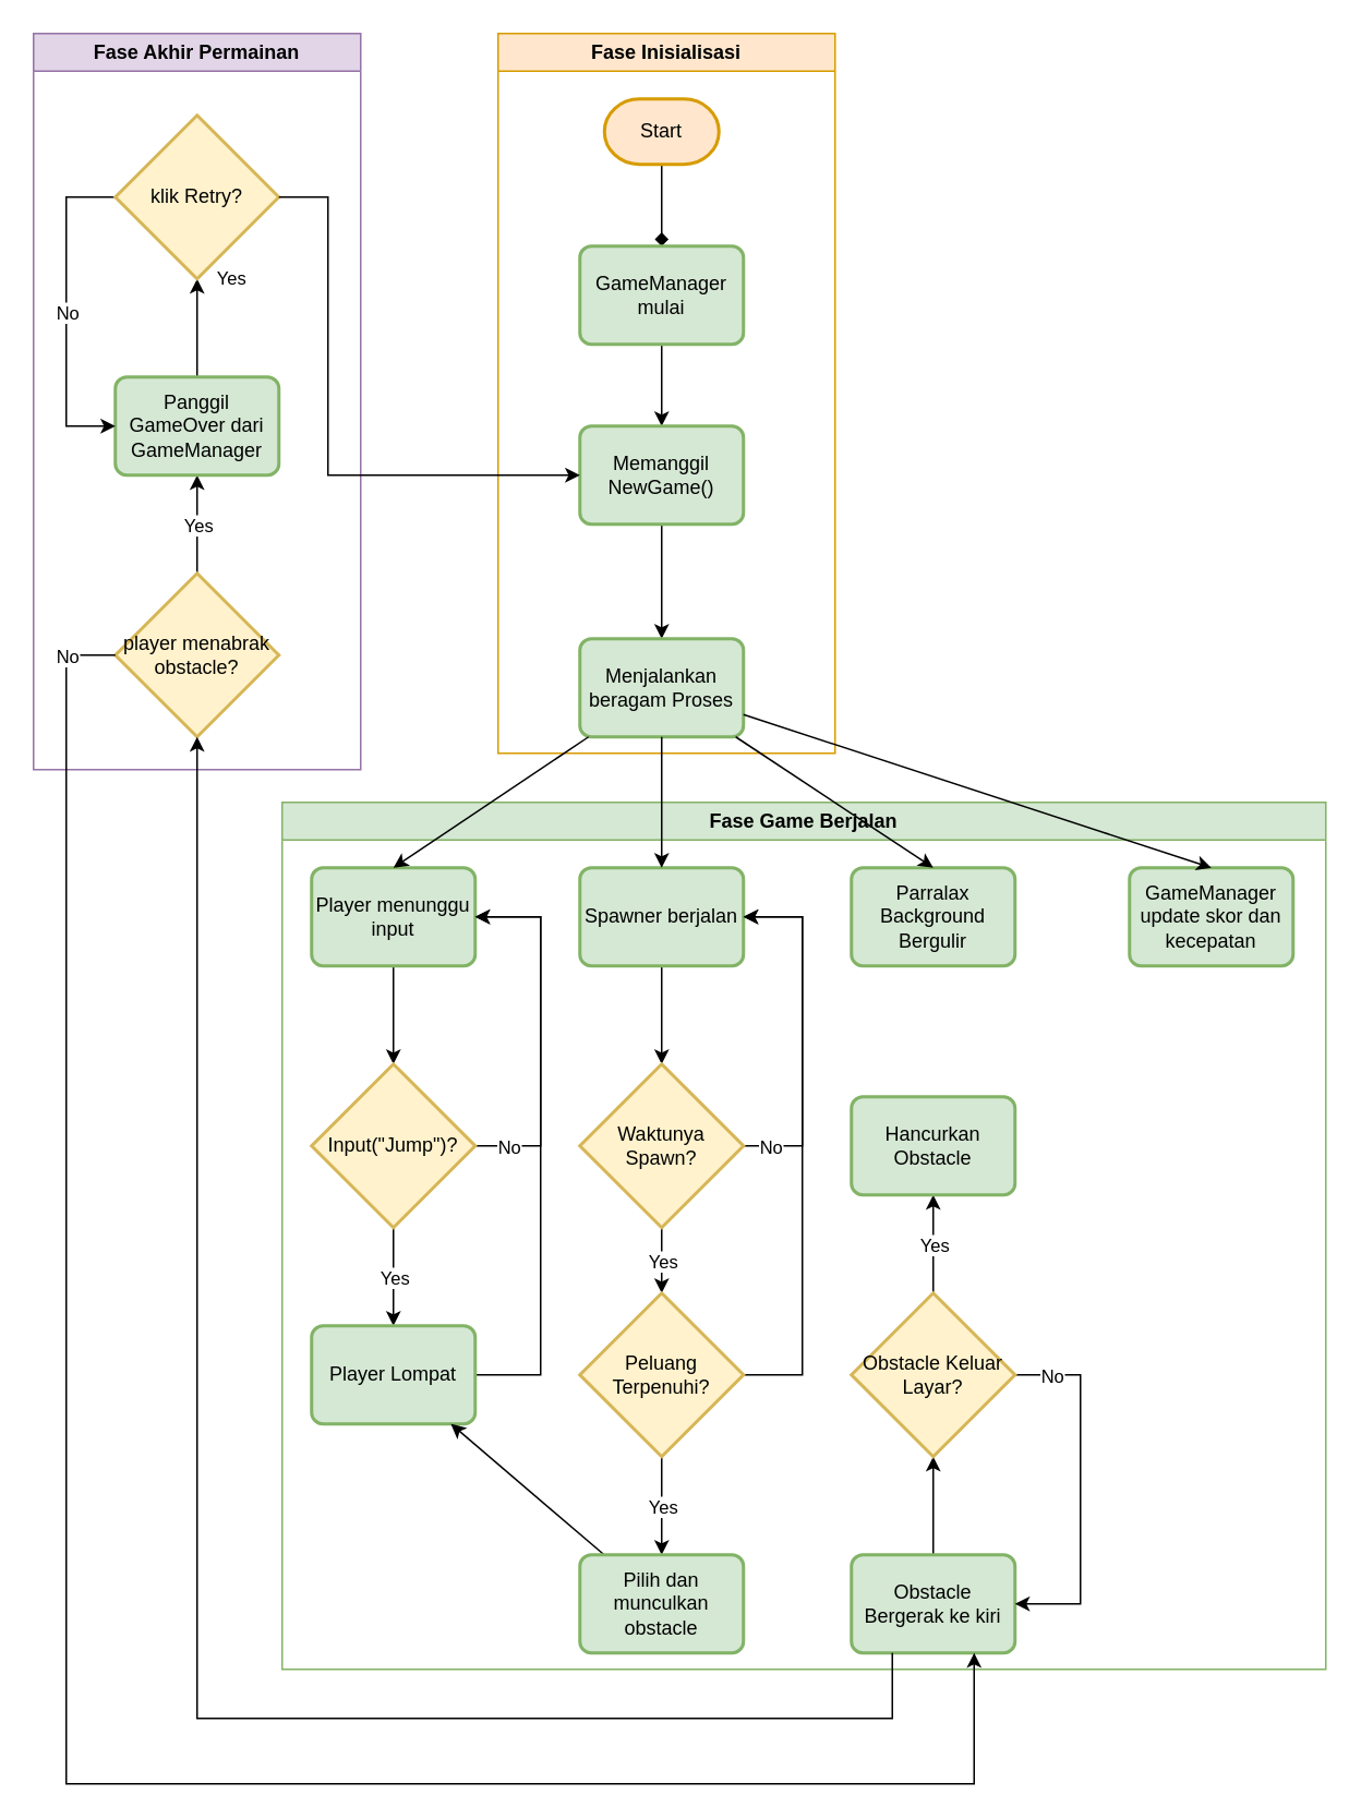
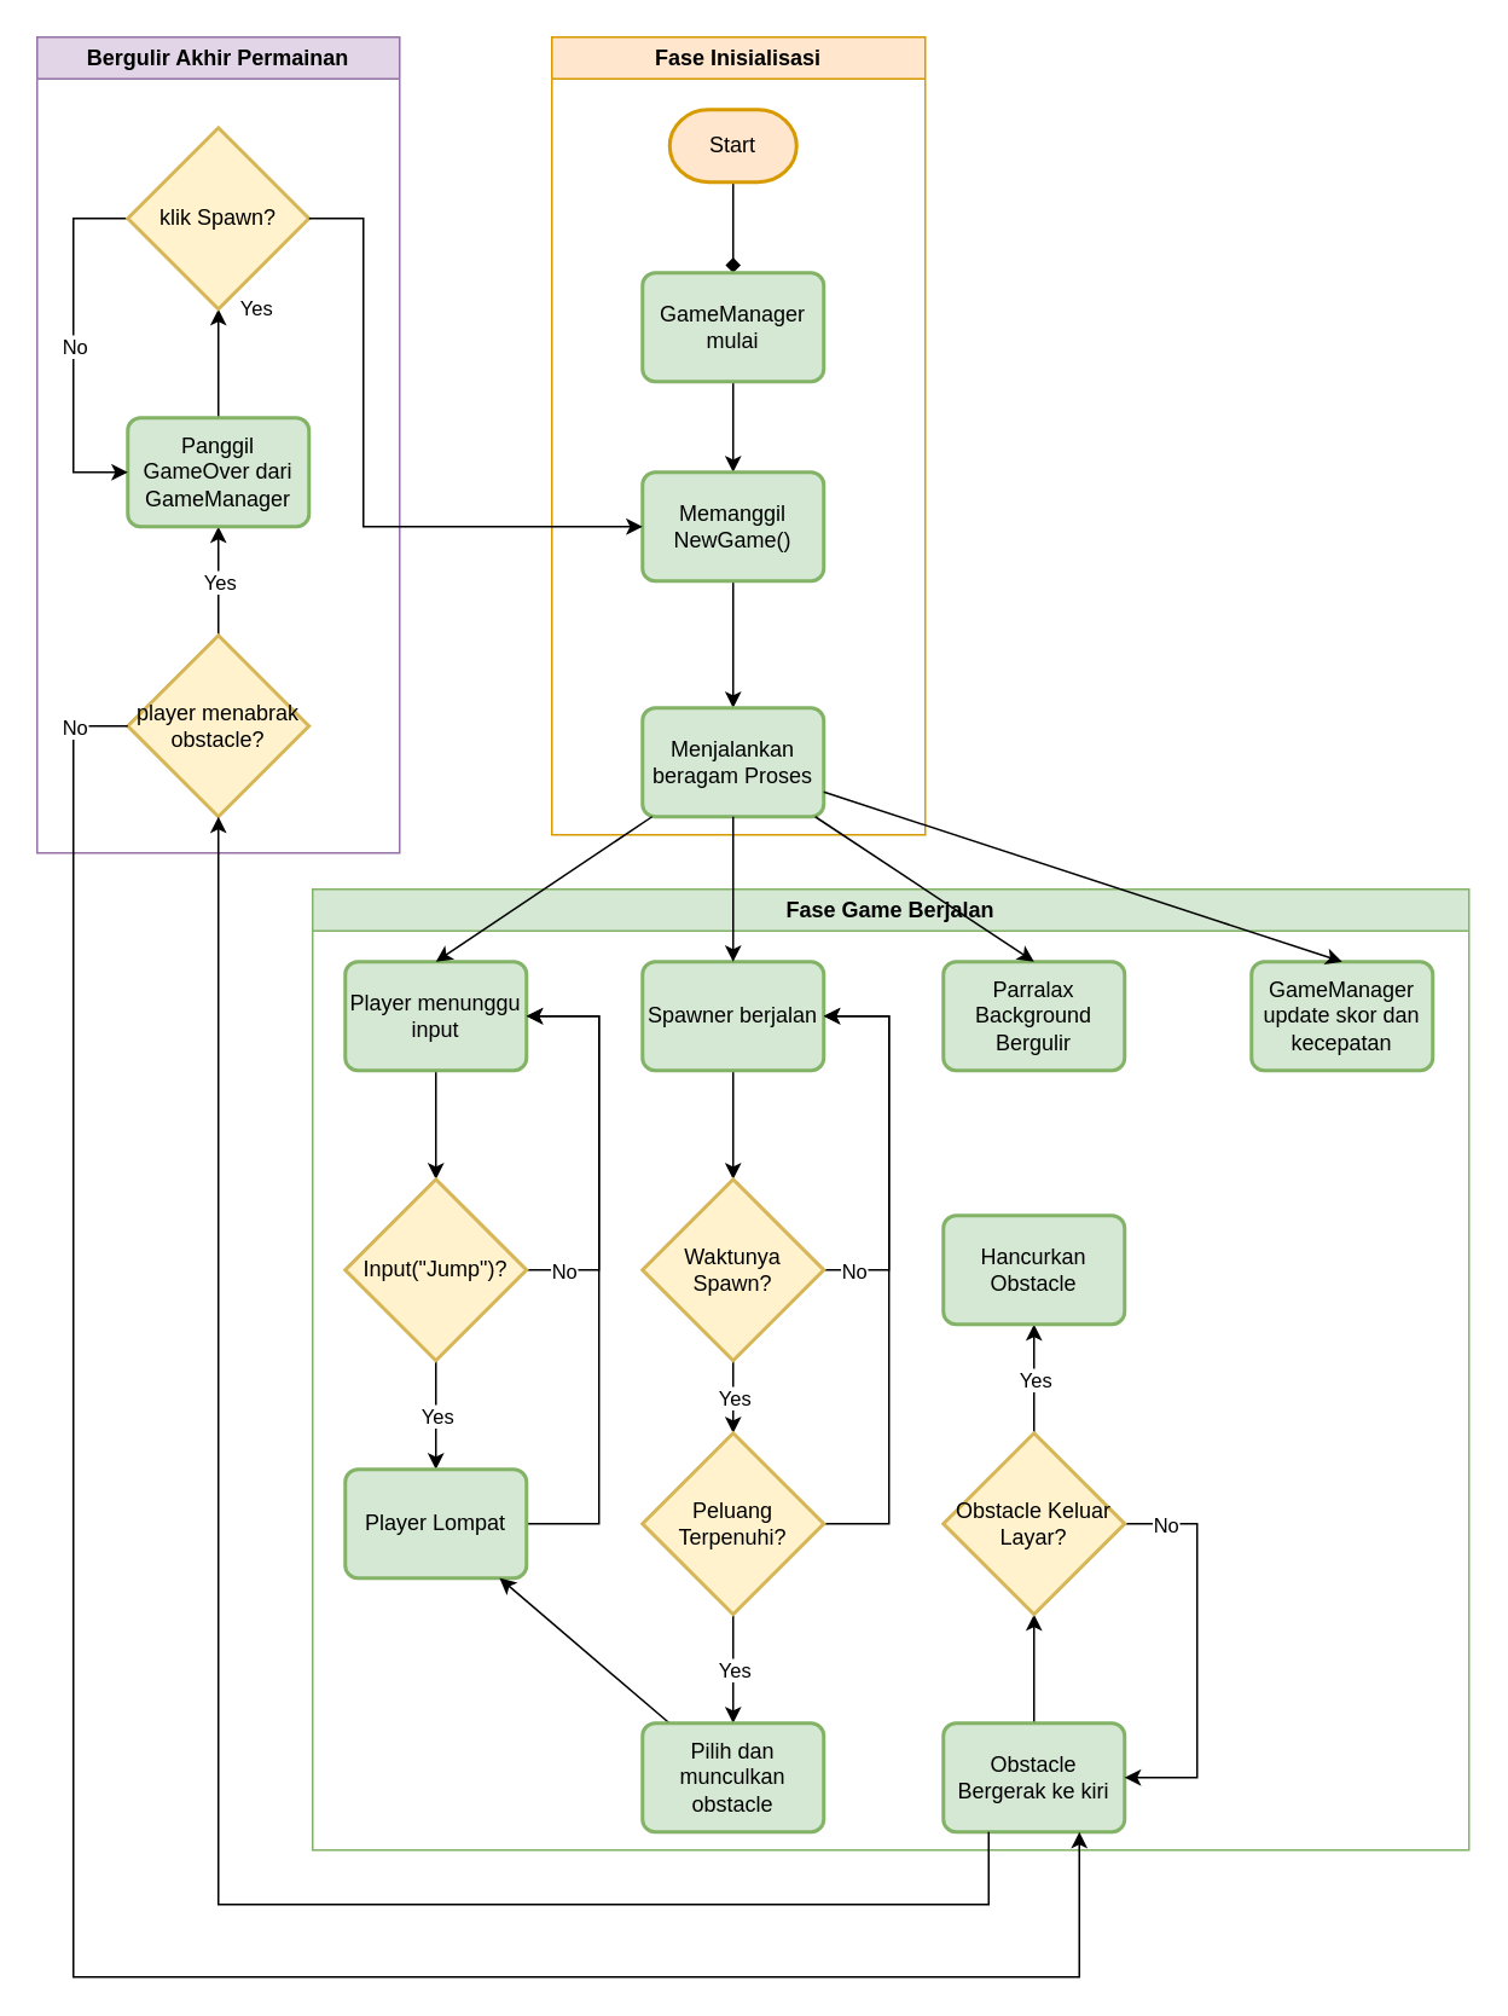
  <mxCell id="0" />
  <mxCell id="1" parent="0" />
  <mxCell id="2" value="Fase Inisialisasi" style="swimlane;whiteSpace=wrap;html=1;fillColor=#ffe6cc;strokeColor=#d79b00;" vertex="1" parent="1"><mxGeometry x="304" y="20" width="206" height="440" as="geometry" /></mxCell>
  <mxCell id="3" style="edgeStyle=orthogonalEdgeStyle;rounded=0;orthogonalLoop=1;jettySize=auto;html=1;entryX=0.5;entryY=0;entryDx=0;entryDy=0;endArrow=diamond;" edge="1" parent="2" source="4" target="6"><mxGeometry relative="1" as="geometry" /></mxCell>
  <mxCell id="4" value="Start" style="strokeWidth=2;html=1;shape=mxgraph.flowchart.terminator;whiteSpace=wrap;fillColor=#ffe6cc;strokeColor=#d79b00;" vertex="1" parent="2"><mxGeometry x="65" y="40" width="70" height="40" as="geometry" /></mxCell>
  <mxCell id="5" style="edgeStyle=orthogonalEdgeStyle;rounded=0;orthogonalLoop=1;jettySize=auto;html=1;entryX=0.5;entryY=0;entryDx=0;entryDy=0;" edge="1" parent="2" source="6" target="8"><mxGeometry relative="1" as="geometry" /></mxCell>
  <mxCell id="6" value="GameManager mulai" style="rounded=1;whiteSpace=wrap;html=1;absoluteArcSize=1;arcSize=14;strokeWidth=2;fillColor=#d5e8d4;strokeColor=#82b366;" vertex="1" parent="2"><mxGeometry x="50" y="130" width="100" height="60" as="geometry" /></mxCell>
  <mxCell id="7" style="edgeStyle=orthogonalEdgeStyle;rounded=0;orthogonalLoop=1;jettySize=auto;html=1;entryX=0.5;entryY=0;entryDx=0;entryDy=0;" edge="1" parent="2" source="8" target="9"><mxGeometry relative="1" as="geometry" /></mxCell>
  <mxCell id="8" value="Memanggil NewGame()" style="rounded=1;whiteSpace=wrap;html=1;absoluteArcSize=1;arcSize=14;strokeWidth=2;fillColor=#d5e8d4;strokeColor=#82b366;" vertex="1" parent="2"><mxGeometry x="50" y="240" width="100" height="60" as="geometry" /></mxCell>
  <mxCell id="9" value="Menjalankan beragam Proses" style="rounded=1;whiteSpace=wrap;html=1;absoluteArcSize=1;arcSize=14;strokeWidth=2;fillColor=#d5e8d4;strokeColor=#82b366;" vertex="1" parent="2"><mxGeometry x="50" y="370" width="100" height="60" as="geometry" /></mxCell>
  <mxCell id="10" value="Fase Game Berjalan" style="swimlane;whiteSpace=wrap;html=1;fillColor=#d5e8d4;strokeColor=#82b366;" vertex="1" parent="1"><mxGeometry x="172" y="490" width="638" height="530" as="geometry" /></mxCell>
  <mxCell id="11" style="edgeStyle=none;rounded=0;orthogonalLoop=1;jettySize=auto;html=1;entryX=0.5;entryY=0;entryDx=0;entryDy=0;entryPerimeter=0;" edge="1" parent="10" source="12" target="21"><mxGeometry relative="1" as="geometry" /></mxCell>
  <mxCell id="12" value="Player menunggu input" style="rounded=1;whiteSpace=wrap;html=1;absoluteArcSize=1;arcSize=14;strokeWidth=2;fillColor=#d5e8d4;strokeColor=#82b366;" vertex="1" parent="10"><mxGeometry x="18" y="40" width="100" height="60" as="geometry" /></mxCell>
  <mxCell id="13" style="edgeStyle=none;rounded=0;orthogonalLoop=1;jettySize=auto;html=1;entryX=0.5;entryY=0;entryDx=0;entryDy=0;entryPerimeter=0;" edge="1" parent="10" source="14" target="28"><mxGeometry relative="1" as="geometry" /></mxCell>
  <mxCell id="14" value="Spawner berjalan" style="rounded=1;whiteSpace=wrap;html=1;absoluteArcSize=1;arcSize=14;strokeWidth=2;fillColor=#d5e8d4;strokeColor=#82b366;" vertex="1" parent="10"><mxGeometry x="182" y="40" width="100" height="60" as="geometry" /></mxCell>
  <mxCell id="15" value="Parralax Background Bergulir" style="rounded=1;whiteSpace=wrap;html=1;absoluteArcSize=1;arcSize=14;strokeWidth=2;fillColor=#d5e8d4;strokeColor=#82b366;" vertex="1" parent="10"><mxGeometry x="348" y="40" width="100" height="60" as="geometry" /></mxCell>
  <mxCell id="16" value="GameManager update skor dan kecepatan" style="rounded=1;whiteSpace=wrap;html=1;absoluteArcSize=1;arcSize=14;strokeWidth=2;fillColor=#d5e8d4;strokeColor=#82b366;" vertex="1" parent="10"><mxGeometry x="518" y="40" width="100" height="60" as="geometry" /></mxCell>
  <mxCell id="17" style="edgeStyle=none;rounded=0;orthogonalLoop=1;jettySize=auto;html=1;entryX=0.5;entryY=0;entryDx=0;entryDy=0;" edge="1" parent="10" source="21" target="23"><mxGeometry relative="1" as="geometry" /></mxCell>
  <mxCell id="18" value="Yes" style="edgeLabel;html=1;align=center;verticalAlign=middle;resizable=0;points=[];" vertex="1" connectable="0" parent="17"><mxGeometry relative="1" as="geometry"><mxPoint as="offset" /></mxGeometry></mxCell>
  <mxCell id="19" style="edgeStyle=none;rounded=0;orthogonalLoop=1;jettySize=auto;html=1;entryX=1;entryY=0.5;entryDx=0;entryDy=0;" edge="1" parent="10" source="21" target="12"><mxGeometry relative="1" as="geometry"><Array as="points"><mxPoint x="158" y="210" /><mxPoint x="158" y="70" /></Array></mxGeometry></mxCell>
  <mxCell id="20" value="No" style="edgeLabel;html=1;align=center;verticalAlign=middle;resizable=0;points=[];" vertex="1" connectable="0" parent="19"><mxGeometry relative="1" as="geometry"><mxPoint x="-20" y="70" as="offset" /></mxGeometry></mxCell>
  <mxCell id="21" value="Input(&quot;Jump&quot;)?" style="strokeWidth=2;html=1;shape=mxgraph.flowchart.decision;whiteSpace=wrap;fillColor=#fff2cc;strokeColor=#d6b656;" vertex="1" parent="10"><mxGeometry x="18" y="160" width="100" height="100" as="geometry" /></mxCell>
  <mxCell id="22" style="edgeStyle=none;rounded=0;orthogonalLoop=1;jettySize=auto;html=1;entryX=1;entryY=0.5;entryDx=0;entryDy=0;" edge="1" parent="10" source="23" target="12"><mxGeometry relative="1" as="geometry"><Array as="points"><mxPoint x="158" y="350" /><mxPoint x="158" y="70" /></Array></mxGeometry></mxCell>
  <mxCell id="23" value="Player Lompat" style="rounded=1;whiteSpace=wrap;html=1;absoluteArcSize=1;arcSize=14;strokeWidth=2;fillColor=#d5e8d4;strokeColor=#82b366;" vertex="1" parent="10"><mxGeometry x="18" y="320" width="100" height="60" as="geometry" /></mxCell>
  <mxCell id="24" style="edgeStyle=none;rounded=0;orthogonalLoop=1;jettySize=auto;html=1;entryX=1;entryY=0.5;entryDx=0;entryDy=0;" edge="1" parent="10" source="28" target="14"><mxGeometry relative="1" as="geometry"><Array as="points"><mxPoint x="318" y="210" /><mxPoint x="318" y="70" /></Array></mxGeometry></mxCell>
  <mxCell id="25" value="No" style="edgeLabel;html=1;align=center;verticalAlign=middle;resizable=0;points=[];" vertex="1" connectable="0" parent="24"><mxGeometry relative="1" as="geometry"><mxPoint x="-20" y="70" as="offset" /></mxGeometry></mxCell>
  <mxCell id="26" style="edgeStyle=none;rounded=0;orthogonalLoop=1;jettySize=auto;html=1;entryX=0.5;entryY=0;entryDx=0;entryDy=0;entryPerimeter=0;" edge="1" parent="10" source="28" target="32"><mxGeometry relative="1" as="geometry" /></mxCell>
  <mxCell id="27" value="Yes" style="edgeLabel;html=1;align=center;verticalAlign=middle;resizable=0;points=[];" vertex="1" connectable="0" parent="26"><mxGeometry relative="1" as="geometry"><mxPoint as="offset" /></mxGeometry></mxCell>
  <mxCell id="28" value="Waktunya Spawn?" style="strokeWidth=2;html=1;shape=mxgraph.flowchart.decision;whiteSpace=wrap;fillColor=#fff2cc;strokeColor=#d6b656;" vertex="1" parent="10"><mxGeometry x="182" y="160" width="100" height="100" as="geometry" /></mxCell>
  <mxCell id="29" style="edgeStyle=none;rounded=0;orthogonalLoop=1;jettySize=auto;html=1;entryX=1;entryY=0.5;entryDx=0;entryDy=0;" edge="1" parent="10" source="32" target="14"><mxGeometry relative="1" as="geometry"><Array as="points"><mxPoint x="318" y="350" /><mxPoint x="318" y="70" /></Array></mxGeometry></mxCell>
  <mxCell id="30" style="edgeStyle=none;rounded=0;orthogonalLoop=1;jettySize=auto;html=1;entryX=0.5;entryY=0;entryDx=0;entryDy=0;" edge="1" parent="10" source="32" target="34"><mxGeometry relative="1" as="geometry" /></mxCell>
  <mxCell id="31" value="Yes" style="edgeLabel;html=1;align=center;verticalAlign=middle;resizable=0;points=[];" vertex="1" connectable="0" parent="30"><mxGeometry relative="1" as="geometry"><mxPoint as="offset" /></mxGeometry></mxCell>
  <mxCell id="32" value="Peluang Terpenuhi?" style="strokeWidth=2;html=1;shape=mxgraph.flowchart.decision;whiteSpace=wrap;fillColor=#fff2cc;strokeColor=#d6b656;" vertex="1" parent="10"><mxGeometry x="182" y="300" width="100" height="100" as="geometry" /></mxCell>
  <mxCell id="33" style="edgeStyle=none;rounded=0;orthogonalLoop=1;jettySize=auto;html=1;" edge="1" parent="10" source="34" target="23"><mxGeometry relative="1" as="geometry" /></mxCell>
  <mxCell id="34" value="Pilih dan munculkan obstacle" style="rounded=1;whiteSpace=wrap;html=1;absoluteArcSize=1;arcSize=14;strokeWidth=2;fillColor=#d5e8d4;strokeColor=#82b366;" vertex="1" parent="10"><mxGeometry x="182" y="460" width="100" height="60" as="geometry" /></mxCell>
  <mxCell id="35" style="edgeStyle=none;rounded=0;orthogonalLoop=1;jettySize=auto;html=1;entryX=0.5;entryY=1;entryDx=0;entryDy=0;entryPerimeter=0;" edge="1" parent="10" source="36" target="41"><mxGeometry relative="1" as="geometry" /></mxCell>
  <mxCell id="36" value="Obstacle Bergerak ke kiri" style="rounded=1;whiteSpace=wrap;html=1;absoluteArcSize=1;arcSize=14;strokeWidth=2;fillColor=#d5e8d4;strokeColor=#82b366;" vertex="1" parent="10"><mxGeometry x="348" y="460" width="100" height="60" as="geometry" /></mxCell>
  <mxCell id="37" style="edgeStyle=none;rounded=0;orthogonalLoop=1;jettySize=auto;html=1;entryX=1;entryY=0.5;entryDx=0;entryDy=0;" edge="1" parent="10" source="41" target="36"><mxGeometry relative="1" as="geometry"><Array as="points"><mxPoint x="488" y="350" /><mxPoint x="488" y="490" /></Array></mxGeometry></mxCell>
  <mxCell id="38" value="No" style="edgeLabel;html=1;align=center;verticalAlign=middle;resizable=0;points=[];" vertex="1" connectable="0" parent="37"><mxGeometry x="-0.778" y="1" relative="1" as="geometry"><mxPoint x="-2" y="1" as="offset" /></mxGeometry></mxCell>
  <mxCell id="39" style="edgeStyle=none;rounded=0;orthogonalLoop=1;jettySize=auto;html=1;entryX=0.5;entryY=1;entryDx=0;entryDy=0;" edge="1" parent="10" source="41" target="42"><mxGeometry relative="1" as="geometry" /></mxCell>
  <mxCell id="40" value="Yes" style="edgeLabel;html=1;align=center;verticalAlign=middle;resizable=0;points=[];" vertex="1" connectable="0" parent="39"><mxGeometry relative="1" as="geometry"><mxPoint as="offset" /></mxGeometry></mxCell>
  <mxCell id="41" value="Obstacle Keluar Layar?" style="strokeWidth=2;html=1;shape=mxgraph.flowchart.decision;whiteSpace=wrap;fillColor=#fff2cc;strokeColor=#d6b656;" vertex="1" parent="10"><mxGeometry x="348" y="300" width="100" height="100" as="geometry" /></mxCell>
  <mxCell id="42" value="Hancurkan Obstacle" style="rounded=1;whiteSpace=wrap;html=1;absoluteArcSize=1;arcSize=14;strokeWidth=2;fillColor=#d5e8d4;strokeColor=#82b366;" vertex="1" parent="10"><mxGeometry x="348" y="180" width="100" height="60" as="geometry" /></mxCell>
  <mxCell id="43" style="rounded=0;orthogonalLoop=1;jettySize=auto;html=1;entryX=0.5;entryY=0;entryDx=0;entryDy=0;" edge="1" parent="1" source="9" target="12"><mxGeometry relative="1" as="geometry" /></mxCell>
  <mxCell id="44" style="edgeStyle=none;rounded=0;orthogonalLoop=1;jettySize=auto;html=1;entryX=0.5;entryY=0;entryDx=0;entryDy=0;" edge="1" parent="1" source="9" target="14"><mxGeometry relative="1" as="geometry" /></mxCell>
  <mxCell id="45" style="edgeStyle=none;rounded=0;orthogonalLoop=1;jettySize=auto;html=1;entryX=0.5;entryY=0;entryDx=0;entryDy=0;" edge="1" parent="1" source="9" target="15"><mxGeometry relative="1" as="geometry" /></mxCell>
  <mxCell id="46" style="edgeStyle=none;rounded=0;orthogonalLoop=1;jettySize=auto;html=1;entryX=0.5;entryY=0;entryDx=0;entryDy=0;" edge="1" parent="1" source="9" target="16"><mxGeometry relative="1" as="geometry" /></mxCell>
- <mxCell id="47" value="Fase Akhir Permainan" style="swimlane;whiteSpace=wrap;html=1;fillColor=#e1d5e7;strokeColor=#9673a6;" vertex="1" parent="1"><mxGeometry x="20" y="20" width="200" height="450" as="geometry" /></mxCell>
+ <mxCell id="47" value="Bergulir Akhir Permainan" style="swimlane;whiteSpace=wrap;html=1;fillColor=#e1d5e7;strokeColor=#9673a6;" vertex="1" parent="1"><mxGeometry x="20" y="20" width="200" height="450" as="geometry" /></mxCell>
  <mxCell id="48" style="edgeStyle=none;rounded=0;orthogonalLoop=1;jettySize=auto;html=1;entryX=0.5;entryY=1;entryDx=0;entryDy=0;" edge="1" parent="47" source="50" target="52"><mxGeometry relative="1" as="geometry" /></mxCell>
  <mxCell id="49" value="Yes" style="edgeLabel;html=1;align=center;verticalAlign=middle;resizable=0;points=[];" vertex="1" connectable="0" parent="48"><mxGeometry relative="1" as="geometry"><mxPoint as="offset" /></mxGeometry></mxCell>
  <mxCell id="50" value="player menabrak obstacle?" style="strokeWidth=2;html=1;shape=mxgraph.flowchart.decision;whiteSpace=wrap;fillColor=#fff2cc;strokeColor=#d6b656;" vertex="1" parent="47"><mxGeometry x="50" y="330" width="100" height="100" as="geometry" /></mxCell>
  <mxCell id="51" style="edgeStyle=none;rounded=0;orthogonalLoop=1;jettySize=auto;html=1;entryX=0.5;entryY=1;entryDx=0;entryDy=0;entryPerimeter=0;" edge="1" parent="47" source="52" target="55"><mxGeometry relative="1" as="geometry" /></mxCell>
  <mxCell id="52" value="Panggil GameOver dari GameManager" style="rounded=1;whiteSpace=wrap;html=1;absoluteArcSize=1;arcSize=14;strokeWidth=2;fillColor=#d5e8d4;strokeColor=#82b366;" vertex="1" parent="47"><mxGeometry x="50" y="210" width="100" height="60" as="geometry" /></mxCell>
  <mxCell id="53" style="edgeStyle=none;rounded=0;orthogonalLoop=1;jettySize=auto;html=1;entryX=0;entryY=0.5;entryDx=0;entryDy=0;" edge="1" parent="47" source="55" target="52"><mxGeometry relative="1" as="geometry"><Array as="points"><mxPoint x="20" y="100" /><mxPoint x="20" y="240" /></Array></mxGeometry></mxCell>
  <mxCell id="54" value="No" style="edgeLabel;html=1;align=center;verticalAlign=middle;resizable=0;points=[];" vertex="1" connectable="0" parent="53"><mxGeometry relative="1" as="geometry"><mxPoint as="offset" /></mxGeometry></mxCell>
- <mxCell id="55" value="klik Retry?" style="strokeWidth=2;html=1;shape=mxgraph.flowchart.decision;whiteSpace=wrap;fillColor=#fff2cc;strokeColor=#d6b656;" vertex="1" parent="47"><mxGeometry x="50" y="50" width="100" height="100" as="geometry" /></mxCell>
+ <mxCell id="55" value="klik Spawn?" style="strokeWidth=2;html=1;shape=mxgraph.flowchart.decision;whiteSpace=wrap;fillColor=#fff2cc;strokeColor=#d6b656;" vertex="1" parent="47"><mxGeometry x="50" y="50" width="100" height="100" as="geometry" /></mxCell>
  <mxCell id="56" style="edgeStyle=none;rounded=0;orthogonalLoop=1;jettySize=auto;html=1;entryX=0.5;entryY=1;entryDx=0;entryDy=0;entryPerimeter=0;exitX=0.25;exitY=1;exitDx=0;exitDy=0;" edge="1" parent="1" source="36" target="50"><mxGeometry relative="1" as="geometry"><Array as="points"><mxPoint x="545" y="1050" /><mxPoint x="120" y="1050" /></Array></mxGeometry></mxCell>
  <mxCell id="57" style="edgeStyle=none;rounded=0;orthogonalLoop=1;jettySize=auto;html=1;entryX=0.75;entryY=1;entryDx=0;entryDy=0;" edge="1" parent="1" source="50" target="36"><mxGeometry relative="1" as="geometry"><Array as="points"><mxPoint x="40" y="400" /><mxPoint x="40" y="1090" /><mxPoint x="595" y="1090" /></Array></mxGeometry></mxCell>
  <mxCell id="58" value="No" style="edgeLabel;html=1;align=center;verticalAlign=middle;resizable=0;points=[];" vertex="1" connectable="0" parent="57"><mxGeometry relative="1" as="geometry"><mxPoint y="-648" as="offset" /></mxGeometry></mxCell>
  <mxCell id="59" style="edgeStyle=none;rounded=0;orthogonalLoop=1;jettySize=auto;html=1;entryX=0;entryY=0.5;entryDx=0;entryDy=0;" edge="1" parent="1" source="55" target="8"><mxGeometry relative="1" as="geometry"><Array as="points"><mxPoint x="200" y="120" /><mxPoint x="200" y="290" /></Array></mxGeometry></mxCell>
  <mxCell id="60" value="Yes" style="edgeLabel;html=1;align=center;verticalAlign=middle;resizable=0;points=[];" vertex="1" connectable="0" parent="59"><mxGeometry relative="1" as="geometry"><mxPoint x="-60" y="-98" as="offset" /></mxGeometry></mxCell>
